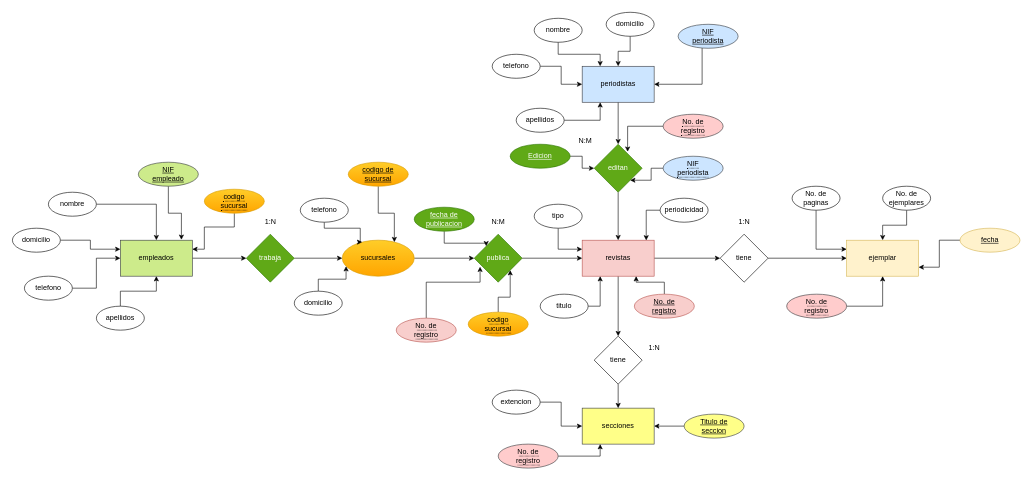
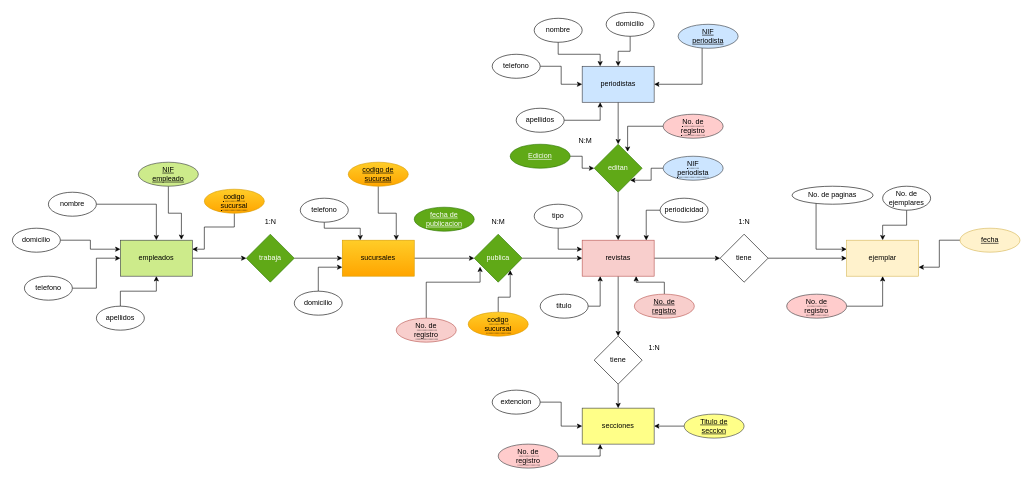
  <mxCell id="0" />
  <mxCell id="1" parent="0" />
  <mxCell id="2" value="" style="edgeStyle=orthogonalEdgeStyle;rounded=0;orthogonalLoop=1;jettySize=auto;html=1;" edge="1" parent="1" source="3" target="17"><mxGeometry relative="1" as="geometry" /></mxCell>
- <mxCell id="3" value="sucursales" style="ellipse;whiteSpace=wrap;html=1;fillColor=#ffcd28;gradientColor=#ffa500;strokeColor=#d79b00;" vertex="1" parent="1"><mxGeometry x="570" y="400" width="120" height="60" as="geometry" /></mxCell>
+ <mxCell id="3" value="sucursales" style="rounded=0;whiteSpace=wrap;html=1;fillColor=#ffcd28;gradientColor=#ffa500;strokeColor=#d79b00;" vertex="1" parent="1"><mxGeometry x="570" y="400" width="120" height="60" as="geometry" /></mxCell>
  <mxCell id="4" value="" style="edgeStyle=orthogonalEdgeStyle;rounded=0;orthogonalLoop=1;jettySize=auto;html=1;" edge="1" parent="1" source="6" target="13"><mxGeometry relative="1" as="geometry" /></mxCell>
  <mxCell id="5" style="edgeStyle=orthogonalEdgeStyle;rounded=0;orthogonalLoop=1;jettySize=auto;html=1;entryX=0;entryY=0.5;entryDx=0;entryDy=0;" edge="1" parent="1" source="6" target="81"><mxGeometry relative="1" as="geometry" /></mxCell>
  <mxCell id="6" value="revistas" style="rounded=0;whiteSpace=wrap;html=1;fillColor=#f8cecc;strokeColor=#b85450;" vertex="1" parent="1"><mxGeometry x="970" y="400" width="120" height="60" as="geometry" /></mxCell>
  <mxCell id="7" style="edgeStyle=orthogonalEdgeStyle;rounded=0;orthogonalLoop=1;jettySize=auto;html=1;entryX=0;entryY=0.5;entryDx=0;entryDy=0;" edge="1" parent="1" source="8" target="15"><mxGeometry relative="1" as="geometry" /></mxCell>
  <mxCell id="8" value="empleados" style="rounded=0;whiteSpace=wrap;html=1;fillColor=#cdeb8b;strokeColor=#36393d;" vertex="1" parent="1"><mxGeometry x="200" y="400" width="120" height="60" as="geometry" /></mxCell>
  <mxCell id="9" value="" style="edgeStyle=orthogonalEdgeStyle;rounded=0;orthogonalLoop=1;jettySize=auto;html=1;" edge="1" parent="1" source="10" target="19"><mxGeometry relative="1" as="geometry" /></mxCell>
  <mxCell id="10" value="periodistas" style="rounded=0;whiteSpace=wrap;html=1;fillColor=#cce5ff;strokeColor=#36393d;" vertex="1" parent="1"><mxGeometry x="970" y="110" width="120" height="60" as="geometry" /></mxCell>
  <mxCell id="11" value="secciones" style="rounded=0;whiteSpace=wrap;html=1;fillColor=#ffff88;strokeColor=#36393d;" vertex="1" parent="1"><mxGeometry x="970" y="680" width="120" height="60" as="geometry" /></mxCell>
  <mxCell id="12" style="edgeStyle=orthogonalEdgeStyle;rounded=0;orthogonalLoop=1;jettySize=auto;html=1;entryX=0.5;entryY=0;entryDx=0;entryDy=0;" edge="1" parent="1" source="13" target="11"><mxGeometry relative="1" as="geometry" /></mxCell>
  <mxCell id="13" value="tiene" style="rhombus;whiteSpace=wrap;html=1;rounded=0;" vertex="1" parent="1"><mxGeometry x="990" y="560" width="80" height="80" as="geometry" /></mxCell>
  <mxCell id="14" style="edgeStyle=orthogonalEdgeStyle;rounded=0;orthogonalLoop=1;jettySize=auto;html=1;entryX=0;entryY=0.5;entryDx=0;entryDy=0;" edge="1" parent="1" source="15" target="3"><mxGeometry relative="1" as="geometry" /></mxCell>
  <mxCell id="15" value="trabaja" style="rhombus;whiteSpace=wrap;html=1;rounded=0;fillColor=#60a917;fontColor=#ffffff;strokeColor=#2D7600;" vertex="1" parent="1"><mxGeometry x="410" y="390" width="80" height="80" as="geometry" /></mxCell>
  <mxCell id="16" style="edgeStyle=orthogonalEdgeStyle;rounded=0;orthogonalLoop=1;jettySize=auto;html=1;entryX=0;entryY=0.5;entryDx=0;entryDy=0;" edge="1" parent="1" source="17" target="6"><mxGeometry relative="1" as="geometry" /></mxCell>
  <mxCell id="17" value="publica" style="rhombus;whiteSpace=wrap;html=1;rounded=0;fillColor=#60a917;fontColor=#ffffff;strokeColor=#2D7600;" vertex="1" parent="1"><mxGeometry x="790" y="390" width="80" height="80" as="geometry" /></mxCell>
  <mxCell id="18" value="" style="edgeStyle=orthogonalEdgeStyle;rounded=0;orthogonalLoop=1;jettySize=auto;html=1;" edge="1" parent="1" source="19" target="6"><mxGeometry relative="1" as="geometry" /></mxCell>
  <mxCell id="19" value="editan" style="rhombus;whiteSpace=wrap;html=1;rounded=0;fillColor=#60a917;fontColor=#ffffff;strokeColor=#2D7600;" vertex="1" parent="1"><mxGeometry x="990" y="240" width="80" height="80" as="geometry" /></mxCell>
  <mxCell id="20" style="edgeStyle=orthogonalEdgeStyle;rounded=0;orthogonalLoop=1;jettySize=auto;html=1;entryX=0.75;entryY=0;entryDx=0;entryDy=0;" edge="1" parent="1" source="21" target="3"><mxGeometry relative="1" as="geometry" /></mxCell>
  <mxCell id="21" value="codigo de&lt;br&gt;sucursal" style="ellipse;whiteSpace=wrap;html=1;align=center;fontStyle=4;fillColor=#ffcd28;gradientColor=#ffa500;strokeColor=#d79b00;" vertex="1" parent="1"><mxGeometry x="580" y="270" width="100" height="40" as="geometry" /></mxCell>
  <mxCell id="22" style="edgeStyle=orthogonalEdgeStyle;rounded=0;orthogonalLoop=1;jettySize=auto;html=1;entryX=0.848;entryY=-0.012;entryDx=0;entryDy=0;entryPerimeter=0;" edge="1" parent="1" source="23" target="8"><mxGeometry relative="1" as="geometry" /></mxCell>
  <mxCell id="23" value="NIF&lt;br&gt;empleado" style="ellipse;whiteSpace=wrap;html=1;align=center;fontStyle=4;fillColor=#cdeb8b;strokeColor=#36393d;" vertex="1" parent="1"><mxGeometry y="270" width="100" height="40" as="geometry" x="230" /></mxCell>
  <mxCell id="24" style="edgeStyle=orthogonalEdgeStyle;rounded=0;orthogonalLoop=1;jettySize=auto;html=1;entryX=1;entryY=0.5;entryDx=0;entryDy=0;" edge="1" parent="1" source="25" target="10"><mxGeometry relative="1" as="geometry"><Array as="points"><mxPoint x="1170" y="140" /></Array></mxGeometry></mxCell>
  <mxCell id="25" value="NIF&lt;br&gt;periodista" style="ellipse;whiteSpace=wrap;html=1;align=center;fontStyle=4;fillColor=#cce5ff;strokeColor=#36393d;" vertex="1" parent="1"><mxGeometry x="1130" y="40" width="100" height="40" as="geometry" /></mxCell>
  <mxCell id="26" style="edgeStyle=orthogonalEdgeStyle;rounded=0;orthogonalLoop=1;jettySize=auto;html=1;entryX=0.75;entryY=1;entryDx=0;entryDy=0;" edge="1" parent="1" source="27" target="6"><mxGeometry relative="1" as="geometry" /></mxCell>
  <mxCell id="27" value="No. de&lt;br&gt;registro" style="ellipse;whiteSpace=wrap;html=1;align=center;fontStyle=4;fillColor=#f8cecc;strokeColor=#b85450;" vertex="1" parent="1"><mxGeometry x="1057" y="490" width="100" height="40" as="geometry" /></mxCell>
  <mxCell id="28" style="edgeStyle=orthogonalEdgeStyle;rounded=0;orthogonalLoop=1;jettySize=auto;html=1;entryX=1;entryY=0.5;entryDx=0;entryDy=0;" edge="1" parent="1" source="29" target="11"><mxGeometry relative="1" as="geometry" /></mxCell>
  <mxCell id="29" value="Titulo de&lt;br&gt;seccion" style="ellipse;whiteSpace=wrap;html=1;align=center;fontStyle=4;fillColor=#ffff88;strokeColor=#36393d;" vertex="1" parent="1"><mxGeometry x="1140" y="690" width="100" height="40" as="geometry" /></mxCell>
  <mxCell id="30" style="edgeStyle=orthogonalEdgeStyle;rounded=0;orthogonalLoop=1;jettySize=auto;html=1;" edge="1" parent="1" source="31" target="8"><mxGeometry relative="1" as="geometry" /></mxCell>
  <mxCell id="31" value="nombre" style="ellipse;whiteSpace=wrap;html=1;" vertex="1" parent="1"><mxGeometry x="80" y="320" width="80" height="40" as="geometry" /></mxCell>
  <mxCell id="32" style="edgeStyle=orthogonalEdgeStyle;rounded=0;orthogonalLoop=1;jettySize=auto;html=1;entryX=0;entryY=0.25;entryDx=0;entryDy=0;" edge="1" parent="1" source="33" target="8"><mxGeometry relative="1" as="geometry" /></mxCell>
  <mxCell id="33" value="domicilio" style="ellipse;whiteSpace=wrap;html=1;" vertex="1" parent="1"><mxGeometry x="20" y="380" width="80" height="40" as="geometry" /></mxCell>
  <mxCell id="34" style="edgeStyle=orthogonalEdgeStyle;rounded=0;orthogonalLoop=1;jettySize=auto;html=1;entryX=0;entryY=0.5;entryDx=0;entryDy=0;" edge="1" parent="1" source="35" target="8"><mxGeometry relative="1" as="geometry" /></mxCell>
  <mxCell id="35" value="telefono" style="ellipse;whiteSpace=wrap;html=1;" vertex="1" parent="1"><mxGeometry x="40" y="460" width="80" height="40" as="geometry" /></mxCell>
  <mxCell id="36" style="edgeStyle=orthogonalEdgeStyle;rounded=0;orthogonalLoop=1;jettySize=auto;html=1;" edge="1" parent="1" source="37" target="8"><mxGeometry relative="1" as="geometry" /></mxCell>
  <mxCell id="37" value="apellidos" style="ellipse;whiteSpace=wrap;html=1;" vertex="1" parent="1"><mxGeometry x="160" y="510" width="80" height="40" as="geometry" /></mxCell>
  <mxCell id="38" style="edgeStyle=orthogonalEdgeStyle;rounded=0;orthogonalLoop=1;jettySize=auto;html=1;entryX=1;entryY=0.25;entryDx=0;entryDy=0;" edge="1" parent="1" source="39" target="8"><mxGeometry relative="1" as="geometry"><Array as="points"><mxPoint x="390" y="378" /><mxPoint x="340" y="378" /><mxPoint x="340" y="415" /></Array></mxGeometry></mxCell>
  <mxCell id="39" value="&lt;span style=&quot;border-bottom: 1px dotted&quot;&gt;codigo&lt;br&gt;sucursal&lt;br&gt;&lt;/span&gt;" style="ellipse;whiteSpace=wrap;html=1;align=center;fillColor=#ffcd28;strokeColor=#d79b00;gradientColor=#ffa500;" vertex="1" parent="1"><mxGeometry x="340" y="315" width="100" height="40" as="geometry" /></mxCell>
  <mxCell id="40" value="N:M" style="text;html=1;align=center;verticalAlign=middle;resizable=0;points=[];autosize=1;strokeColor=none;fillColor=none;" vertex="1" parent="1"><mxGeometry x="805" y="355" width="50" height="30" as="geometry" /></mxCell>
  <mxCell id="41" value="1:N" style="text;html=1;align=center;verticalAlign=middle;resizable=0;points=[];autosize=1;strokeColor=none;fillColor=none;" vertex="1" parent="1"><mxGeometry x="430" y="355" width="40" height="30" as="geometry" /></mxCell>
  <mxCell id="42" value="1:N" style="text;html=1;align=center;verticalAlign=middle;resizable=0;points=[];autosize=1;strokeColor=none;fillColor=none;" vertex="1" parent="1"><mxGeometry x="1070" y="565" width="40" height="30" as="geometry" /></mxCell>
  <mxCell id="43" value="N:M" style="text;html=1;align=center;verticalAlign=middle;resizable=0;points=[];autosize=1;strokeColor=none;fillColor=none;" vertex="1" parent="1"><mxGeometry x="950" y="220" width="50" height="30" as="geometry" /></mxCell>
  <mxCell id="44" style="edgeStyle=orthogonalEdgeStyle;rounded=0;orthogonalLoop=1;jettySize=auto;html=1;entryX=0.122;entryY=0.678;entryDx=0;entryDy=0;entryPerimeter=0;" edge="1" parent="1" source="45" target="17"><mxGeometry relative="1" as="geometry"><Array as="points"><mxPoint x="710" y="470" /><mxPoint x="800" y="470" /></Array></mxGeometry></mxCell>
  <mxCell id="45" value="&lt;span style=&quot;border-bottom: 1px dotted&quot;&gt;No. de &lt;br&gt;registro&lt;/span&gt;" style="ellipse;whiteSpace=wrap;html=1;align=center;fillColor=#f8cecc;strokeColor=#b85450;" vertex="1" parent="1"><mxGeometry x="660" y="530" width="100" height="40" as="geometry" /></mxCell>
  <mxCell id="46" style="edgeStyle=orthogonalEdgeStyle;rounded=0;orthogonalLoop=1;jettySize=auto;html=1;entryX=0.25;entryY=0;entryDx=0;entryDy=0;" edge="1" parent="1" source="47" target="10"><mxGeometry relative="1" as="geometry" /></mxCell>
  <mxCell id="47" value="nombre" style="ellipse;whiteSpace=wrap;html=1;" vertex="1" parent="1"><mxGeometry x="890" y="30" width="80" height="40" as="geometry" /></mxCell>
  <mxCell id="48" style="edgeStyle=orthogonalEdgeStyle;rounded=0;orthogonalLoop=1;jettySize=auto;html=1;" edge="1" parent="1" source="49" target="10"><mxGeometry relative="1" as="geometry" /></mxCell>
  <mxCell id="49" value="domicilio" style="ellipse;whiteSpace=wrap;html=1;" vertex="1" parent="1"><mxGeometry x="1010" y="20" width="80" height="40" as="geometry" /></mxCell>
  <mxCell id="50" style="edgeStyle=orthogonalEdgeStyle;rounded=0;orthogonalLoop=1;jettySize=auto;html=1;entryX=0;entryY=0.5;entryDx=0;entryDy=0;" edge="1" parent="1" source="51" target="10"><mxGeometry relative="1" as="geometry" /></mxCell>
  <mxCell id="51" value="telefono" style="ellipse;whiteSpace=wrap;html=1;" vertex="1" parent="1"><mxGeometry x="820" y="90" width="80" height="40" as="geometry" /></mxCell>
  <mxCell id="52" style="edgeStyle=orthogonalEdgeStyle;rounded=0;orthogonalLoop=1;jettySize=auto;html=1;entryX=0.25;entryY=1;entryDx=0;entryDy=0;" edge="1" parent="1" source="53" target="10"><mxGeometry relative="1" as="geometry" /></mxCell>
  <mxCell id="53" value="apellidos" style="ellipse;whiteSpace=wrap;html=1;" vertex="1" parent="1"><mxGeometry x="860" y="180" width="80" height="40" as="geometry" /></mxCell>
  <mxCell id="54" style="edgeStyle=orthogonalEdgeStyle;rounded=0;orthogonalLoop=1;jettySize=auto;html=1;entryX=0.5;entryY=0;entryDx=0;entryDy=0;" edge="1" parent="1" source="55" target="82"><mxGeometry relative="1" as="geometry" /></mxCell>
  <mxCell id="55" value="No. de ejemplares" style="ellipse;whiteSpace=wrap;html=1;" vertex="1" parent="1"><mxGeometry x="1471" y="310" width="80" height="40" as="geometry" /></mxCell>
  <mxCell id="56" style="edgeStyle=orthogonalEdgeStyle;rounded=0;orthogonalLoop=1;jettySize=auto;html=1;entryX=0.25;entryY=1;entryDx=0;entryDy=0;" edge="1" parent="1" source="57" target="6"><mxGeometry relative="1" as="geometry"><Array as="points"><mxPoint x="1000" y="510" /></Array></mxGeometry></mxCell>
  <mxCell id="57" value="titulo" style="ellipse;whiteSpace=wrap;html=1;" vertex="1" parent="1"><mxGeometry x="900" y="490" width="80" height="40" as="geometry" /></mxCell>
  <mxCell id="58" style="edgeStyle=orthogonalEdgeStyle;rounded=0;orthogonalLoop=1;jettySize=auto;html=1;entryX=0.89;entryY=0.006;entryDx=0;entryDy=0;entryPerimeter=0;" edge="1" parent="1" source="59" target="6"><mxGeometry relative="1" as="geometry" /></mxCell>
  <mxCell id="59" value="periodicidad" style="ellipse;whiteSpace=wrap;html=1;" vertex="1" parent="1"><mxGeometry x="1100" y="330" width="80" height="40" as="geometry" /></mxCell>
  <mxCell id="60" style="edgeStyle=orthogonalEdgeStyle;rounded=0;orthogonalLoop=1;jettySize=auto;html=1;entryX=0;entryY=0.25;entryDx=0;entryDy=0;" edge="1" parent="1" source="61" target="6"><mxGeometry relative="1" as="geometry" /></mxCell>
  <mxCell id="61" value="tipo" style="ellipse;whiteSpace=wrap;html=1;" vertex="1" parent="1"><mxGeometry x="890" y="340" width="80" height="40" as="geometry" /></mxCell>
  <mxCell id="62" style="edgeStyle=orthogonalEdgeStyle;rounded=0;orthogonalLoop=1;jettySize=auto;html=1;entryX=0;entryY=0.5;entryDx=0;entryDy=0;" edge="1" parent="1" source="63" target="11"><mxGeometry relative="1" as="geometry" /></mxCell>
  <mxCell id="63" value="extencion" style="ellipse;whiteSpace=wrap;html=1;" vertex="1" parent="1"><mxGeometry x="820" y="650" width="80" height="40" as="geometry" /></mxCell>
  <mxCell id="64" style="edgeStyle=orthogonalEdgeStyle;rounded=0;orthogonalLoop=1;jettySize=auto;html=1;entryX=1;entryY=1;entryDx=0;entryDy=0;" edge="1" parent="1" source="65" target="17"><mxGeometry relative="1" as="geometry" /></mxCell>
  <mxCell id="65" value="&lt;span style=&quot;border-bottom: 1px dotted&quot;&gt;codigo&lt;br&gt;sucursal&lt;br&gt;&lt;/span&gt;" style="ellipse;whiteSpace=wrap;html=1;align=center;fillColor=#ffcd28;strokeColor=#d79b00;gradientColor=#ffa500;" vertex="1" parent="1"><mxGeometry x="780" y="520" width="100" height="40" as="geometry" /></mxCell>
- <mxCell id="66" style="edgeStyle=orthogonalEdgeStyle;rounded=0;orthogonalLoop=1;jettySize=auto;html=1;entryX=0;entryY=0;entryDx=0;entryDy=0;" edge="1" parent="1" source="67" target="17"><mxGeometry relative="1" as="geometry" /></mxCell>
  <mxCell id="67" value="fecha de&lt;br&gt;publicacion" style="ellipse;whiteSpace=wrap;html=1;align=center;fontStyle=4;fillColor=#60a917;fontColor=#ffffff;strokeColor=#2D7600;" vertex="1" parent="1"><mxGeometry x="690" y="345" width="100" height="40" as="geometry" /></mxCell>
  <mxCell id="68" style="edgeStyle=orthogonalEdgeStyle;rounded=0;orthogonalLoop=1;jettySize=auto;html=1;entryX=0.25;entryY=1;entryDx=0;entryDy=0;" edge="1" parent="1" source="69" target="11"><mxGeometry relative="1" as="geometry" /></mxCell>
  <mxCell id="69" value="&lt;span style=&quot;border-bottom: 1px dotted&quot;&gt;No. de &lt;br&gt;registro&lt;/span&gt;" style="ellipse;whiteSpace=wrap;html=1;align=center;fillColor=#ffcccc;strokeColor=#36393d;" vertex="1" parent="1"><mxGeometry x="830" y="740" width="100" height="40" as="geometry" /></mxCell>
  <mxCell id="70" style="edgeStyle=orthogonalEdgeStyle;rounded=0;orthogonalLoop=1;jettySize=auto;html=1;entryX=0;entryY=0.75;entryDx=0;entryDy=0;" edge="1" parent="1" source="71" target="3"><mxGeometry relative="1" as="geometry" /></mxCell>
  <mxCell id="71" value="domicilio" style="ellipse;whiteSpace=wrap;html=1;" vertex="1" parent="1"><mxGeometry x="490" y="485" width="80" height="40" as="geometry" /></mxCell>
  <mxCell id="72" style="edgeStyle=orthogonalEdgeStyle;rounded=0;orthogonalLoop=1;jettySize=auto;html=1;entryX=0.25;entryY=0;entryDx=0;entryDy=0;" edge="1" parent="1" source="73" target="3"><mxGeometry relative="1" as="geometry"><Array as="points"><mxPoint x="540" y="380" /><mxPoint x="600" y="380" /></Array></mxGeometry></mxCell>
  <mxCell id="73" value="telefono" style="ellipse;whiteSpace=wrap;html=1;" vertex="1" parent="1"><mxGeometry x="500" y="330" width="80" height="40" as="geometry" /></mxCell>
  <mxCell id="74" style="edgeStyle=orthogonalEdgeStyle;rounded=0;orthogonalLoop=1;jettySize=auto;html=1;entryX=1;entryY=1;entryDx=0;entryDy=0;" edge="1" parent="1" source="75" target="19"><mxGeometry relative="1" as="geometry" /></mxCell>
  <mxCell id="75" value="&lt;span style=&quot;border-bottom: 1px dotted&quot;&gt;NIF&lt;br&gt;periodista&lt;br&gt;&lt;/span&gt;" style="ellipse;whiteSpace=wrap;html=1;align=center;fillColor=#cce5ff;strokeColor=#36393d;" vertex="1" parent="1"><mxGeometry x="1105" y="260" width="100" height="40" as="geometry" /></mxCell>
  <mxCell id="76" style="edgeStyle=orthogonalEdgeStyle;rounded=0;orthogonalLoop=1;jettySize=auto;html=1;entryX=0.697;entryY=0.156;entryDx=0;entryDy=0;entryPerimeter=0;" edge="1" parent="1" source="77" target="19"><mxGeometry relative="1" as="geometry" /></mxCell>
  <mxCell id="77" value="&lt;span style=&quot;border-bottom: 1px dotted&quot;&gt;No. de&lt;br&gt;registro&lt;br&gt;&lt;/span&gt;" style="ellipse;whiteSpace=wrap;html=1;align=center;fillColor=#ffcccc;strokeColor=#36393d;" vertex="1" parent="1"><mxGeometry x="1105" width="100" height="40" as="geometry" y="190" /></mxCell>
  <mxCell id="78" style="edgeStyle=orthogonalEdgeStyle;rounded=0;orthogonalLoop=1;jettySize=auto;html=1;" edge="1" parent="1" source="79" target="19"><mxGeometry relative="1" as="geometry" /></mxCell>
  <mxCell id="79" value="Edicion" style="ellipse;whiteSpace=wrap;html=1;align=center;fontStyle=4;fillColor=#60a917;fontColor=#ffffff;strokeColor=#2D7600;" vertex="1" parent="1"><mxGeometry x="850" y="240" width="100" height="40" as="geometry" /></mxCell>
  <mxCell id="80" style="edgeStyle=orthogonalEdgeStyle;rounded=0;orthogonalLoop=1;jettySize=auto;html=1;entryX=0;entryY=0.5;entryDx=0;entryDy=0;" edge="1" parent="1" source="81" target="82"><mxGeometry relative="1" as="geometry" /></mxCell>
  <mxCell id="81" value="tiene" style="rhombus;whiteSpace=wrap;html=1;rounded=0;" vertex="1" parent="1"><mxGeometry x="1200" y="390" width="80" height="80" as="geometry" /></mxCell>
  <mxCell id="82" value="ejemplar" style="rounded=0;whiteSpace=wrap;html=1;fillColor=#fff2cc;strokeColor=#d6b656;" vertex="1" parent="1"><mxGeometry x="1411" y="400" width="120" height="60" as="geometry" /></mxCell>
  <mxCell id="83" style="edgeStyle=orthogonalEdgeStyle;rounded=0;orthogonalLoop=1;jettySize=auto;html=1;entryX=0;entryY=0.25;entryDx=0;entryDy=0;" edge="1" parent="1" source="84" target="82"><mxGeometry relative="1" as="geometry"><Array as="points"><mxPoint x="1360" y="415" /></Array></mxGeometry></mxCell>
- <mxCell id="84" value="No. de paginas" style="ellipse;whiteSpace=wrap;html=1;" vertex="1" parent="1"><mxGeometry x="1320" y="310" width="80" height="40" as="geometry" /></mxCell>
+ <mxCell id="84" value="No. de paginas" style="ellipse;whiteSpace=wrap;html=1;" vertex="1" parent="1"><mxGeometry x="1320" y="310" width="135" height="30" as="geometry" /></mxCell>
  <mxCell id="85" value="1:N" style="text;html=1;align=center;verticalAlign=middle;resizable=0;points=[];autosize=1;strokeColor=none;fillColor=none;" vertex="1" parent="1"><mxGeometry x="1220" y="355" width="40" height="30" as="geometry" /></mxCell>
  <mxCell id="86" style="edgeStyle=orthogonalEdgeStyle;rounded=0;orthogonalLoop=1;jettySize=auto;html=1;entryX=1;entryY=0.75;entryDx=0;entryDy=0;" edge="1" parent="1" source="87" target="82"><mxGeometry relative="1" as="geometry" /></mxCell>
  <mxCell id="87" value="fecha" style="ellipse;whiteSpace=wrap;html=1;align=center;fontStyle=4;fillColor=#fff2cc;strokeColor=#d6b656;" vertex="1" parent="1"><mxGeometry x="1600" y="380" width="100" height="40" as="geometry" /></mxCell>
  <mxCell id="88" style="edgeStyle=orthogonalEdgeStyle;rounded=0;orthogonalLoop=1;jettySize=auto;html=1;entryX=0.5;entryY=1;entryDx=0;entryDy=0;fontSize=14;" edge="1" parent="1" source="89" target="82"><mxGeometry relative="1" as="geometry"><Array as="points"><mxPoint x="1471" y="510" /></Array></mxGeometry></mxCell>
  <mxCell id="89" value="&lt;span style=&quot;border-bottom: 1px dotted&quot;&gt;No. de&lt;br&gt;registro&lt;br&gt;&lt;/span&gt;" style="ellipse;whiteSpace=wrap;html=1;align=center;fillColor=#ffcccc;strokeColor=#36393d;" vertex="1" parent="1"><mxGeometry x="1311" y="490" width="100" height="40" as="geometry" /></mxCell>
